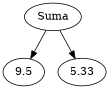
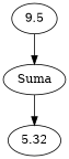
  digraph {
    n1 [label=Suma]
    n2 [label=9.5]
-   n3 [label=5.33]
-   n1 -> n2
+   n3 [label=5.32]
+   n2 -> n1
    n1 -> n3
  }
